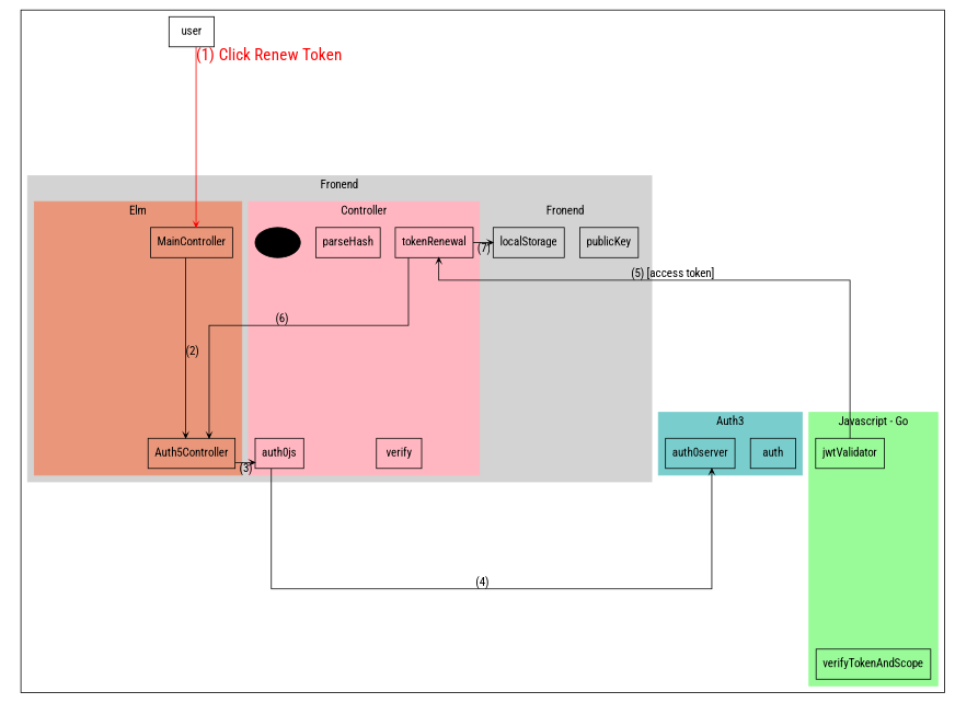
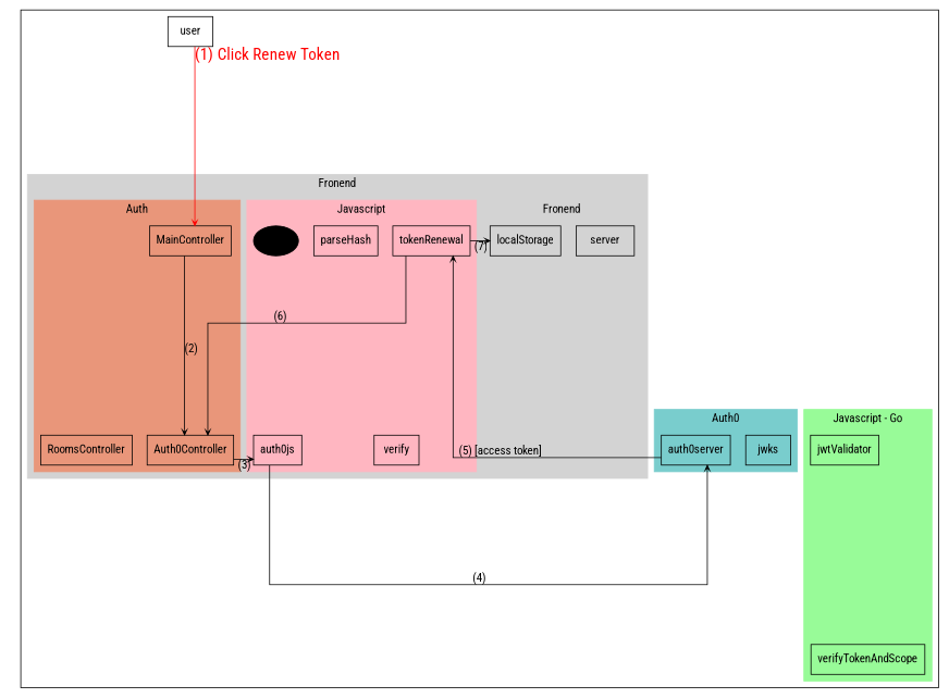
  digraph {
    fontname="Roboto Condensed"
    ranksep=3
    splines=ortho
    node [fontname="Roboto Condensed" shape=box]
    edge [arrowhead=vee arrowsize=0.6 fontname="Roboto Condensed" style=invis]
    localStorage
-   publicKey
+   publicKey [label=server]
    xx [color=black shape=ellipse style=filled]
    auth0js
    verify
    parseHash
    tokenRenewal
    MainController
-   Auth0Controller [label=Auth5Controller]
+   Auth0Controller
+   RoomsController
    auth0server
-   jwks [label=auth]
+   jwks
    jwtValidator
    verifyTokenAndScope
    user
    subgraph cluster_1 {
      user
      subgraph cluster_2 {
        color=lightgrey
        label=Fronend
        style=filled
        subgraph cluster_3 {
          color=lightgrey
          label=Fronend
          style=filled
          localStorage
          publicKey
        }
        subgraph cluster_4 {
          color=lightpink
-         label=Controller
+         label=Javascript
          style=filled
          xx
          auth0js
          verify
          parseHash
          tokenRenewal
        }
        subgraph cluster_5 {
          color=darksalmon
-         label=Elm
+         label=Auth
          style=filled
          MainController
          Auth0Controller
+         RoomsController
        }
      }
      subgraph cluster_6 {
        color=darkslategray3
-       label=Auth3
+       label=Auth0
        style=filled
        auth0server
        jwks
      }
      subgraph cluster_7 {
        color=palegreen
        label="Javascript - Go"
        style=filled
        jwtValidator
        verifyTokenAndScope
      }
    }
    subgraph cluster_8 {
    }
    subgraph cluster_9 {
    }
    subgraph cluster_10 {
    }
    subgraph cluster_11 {
    }
    subgraph cluster_12 {
    }
    subgraph cluster_13 {
    }
    localStorage -> xx [xlabel="(1) [idToken,profile,accessToken]"]
    publicKey -> xx [xlabel="(2) init"]
    publicKey -> verify [taillabel="(7)"]
    publicKey -> jwks [color=red dir=both fontcolor=red fontsize=20 xlabel="(1)"]
    xx -> localStorage [xlabel="(4)"]
    xx -> auth0js [xlabel="(3) init"]
    xx -> MainController [xlabel="(4) init"]
    xx -> Auth0Controller [xlabel="(2) [profile,accessToken]"]
    auth0js -> auth0server [xlabel="(4) [Credentials]"]
    auth0js -> auth0server [style=vis xlabel="(4)"]
    verify -> localStorage [xlabel="(8) [idToken,profile,accessToken]"]
    verify -> Auth0Controller [xlabel="(9) [profile,accessToken]"]
    parseHash -> verify [xlabel="(6) [idToken,profile,accessToken]"]
    tokenRenewal -> localStorage [style=vis xlabel="(7)"]
    tokenRenewal -> Auth0Controller [style=vis xlabel="(6)"]
    MainController -> Auth0Controller [taillabel="(2)"]
    MainController -> Auth0Controller [dir=both xlabel="(2) [accessToken]"]
    MainController -> Auth0Controller [style=vis xlabel="(2)"]
    MainController -> Auth0Controller [xlabel="(2)"]
+   MainController -> RoomsController [xlabel="(3) [accessToken]"]
    Auth0Controller -> xx [xlabel="(3)"]
    Auth0Controller -> auth0js [taillabel="(3)"]
    Auth0Controller -> auth0js [style=vis xlabel="(3)"]
+   RoomsController -> verifyTokenAndScope [xlabel="(4) [accessToken]"]
    auth0server -> parseHash [taillabel="(5)"]
-   jwtValidator -> tokenRenewal [style=vis xlabel="(5) [access token]"]
+   auth0server -> tokenRenewal [style=vis xlabel="(5) [access token]"]
    jwks -> jwtValidator [color=red dir=both fontcolor=red fontsize=20 xlabel="(5)"]
    jwtValidator -> verifyTokenAndScope [xlabel="(6)"]
    user -> MainController [color=red fontcolor=red fontsize=20 taillabel="(1) Click login"]
    user -> MainController [color=red fontcolor=red fontsize=20 xlabel="(1)"]
    user -> MainController [color=red fontcolor=red fontsize=20 style=vis taillabel="(1) Click Renew Token"]
    user -> MainController [color=red fontcolor=red fontsize=20 taillabel="(1) Click logout"]
  }
